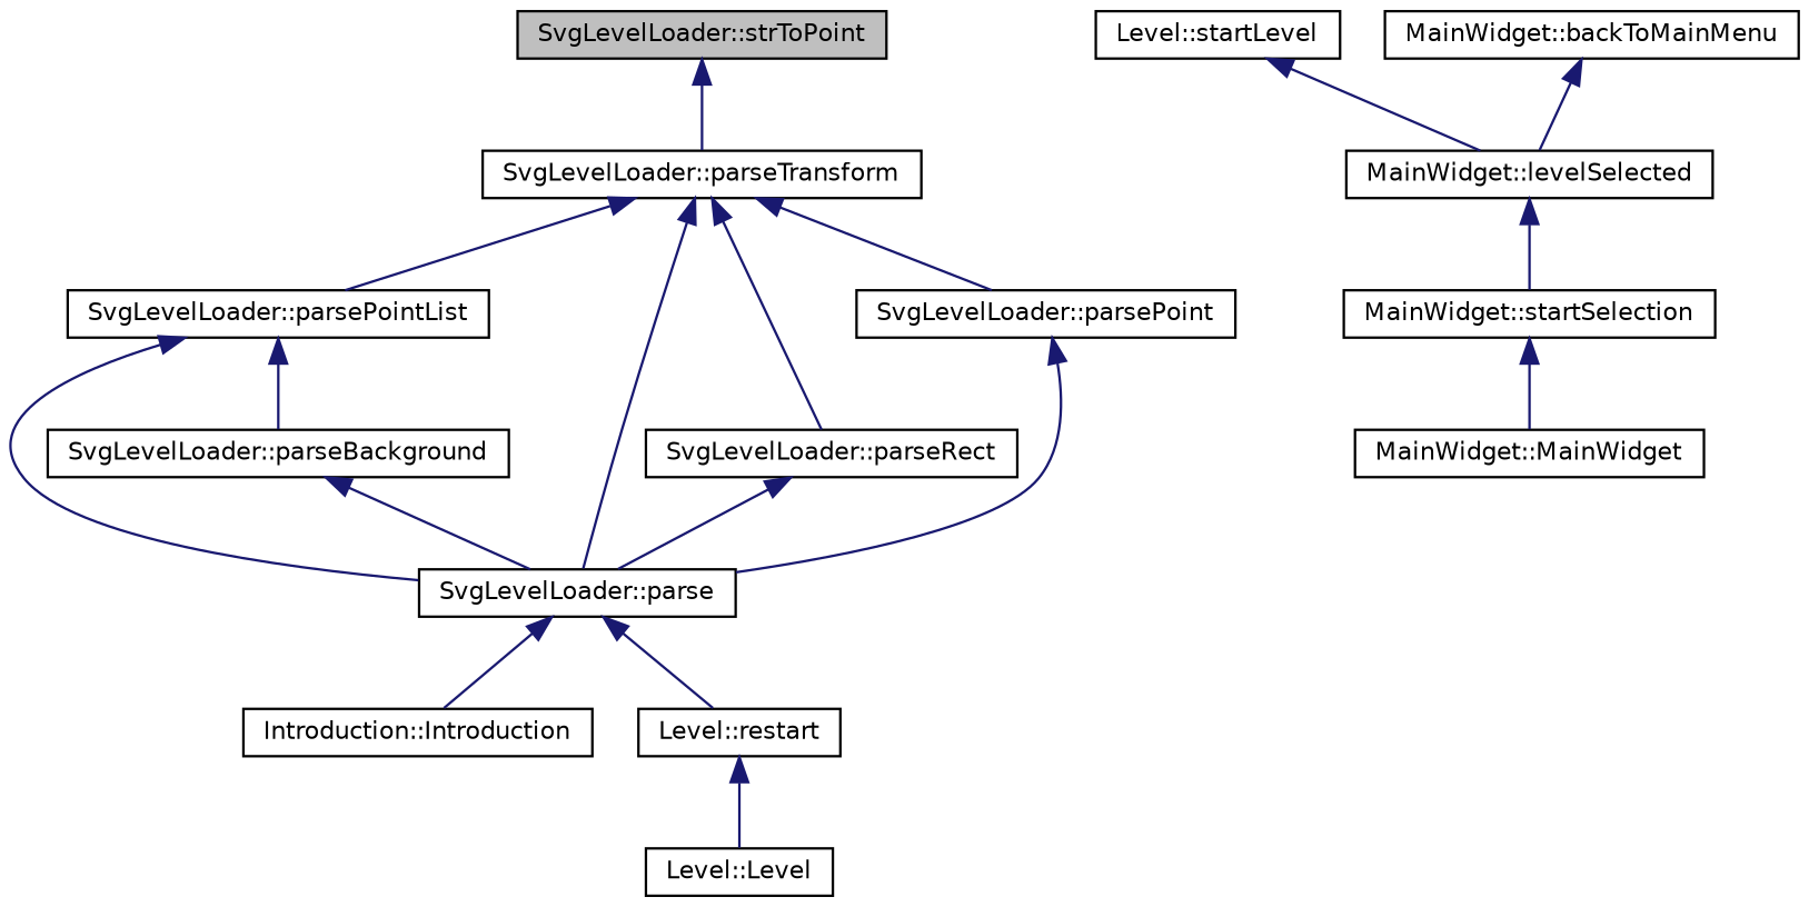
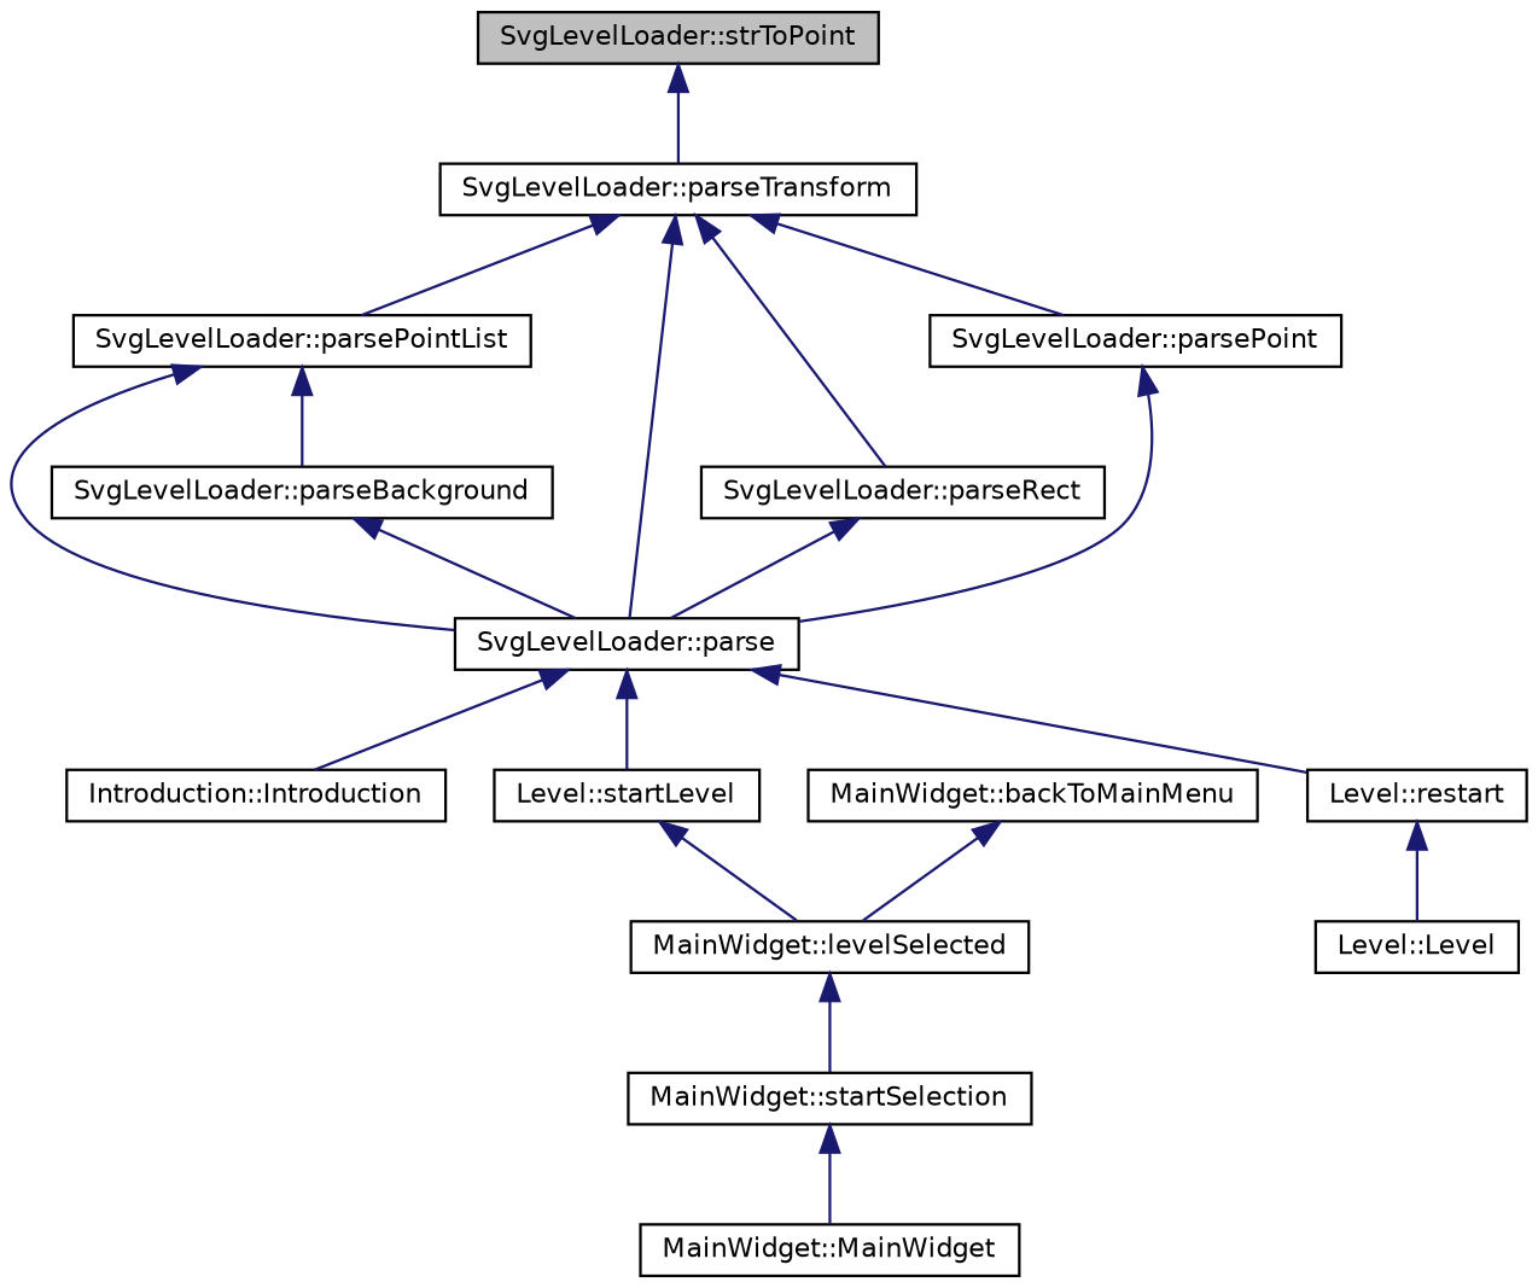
  digraph {
    rankdir=TB
    node [color=black fillcolor=white fontname=Helvetica fontsize=10 shape=record style=filled]
    edge [color=midnightblue dir=back fontname=Helvetica fontsize=10 labelfontname=Helvetica labelfontsize=10 style=solid]
    n1 [fillcolor=grey75 fontcolor=black height=0.2 label="SvgLevelLoader::strToPoint" width=0.4]
    n2 [height=0.2 label="SvgLevelLoader::parseTransform" width=0.4]
    n3 [height=0.2 label="SvgLevelLoader::parsePointList" width=0.4]
    n4 [height=0.2 label="SvgLevelLoader::parse" width=0.4]
    n5 [height=0.2 label="SvgLevelLoader::parseRect" width=0.4]
    n6 [height=0.2 label="SvgLevelLoader::parsePoint" width=0.4]
    n7 [height=0.2 label="SvgLevelLoader::parseBackground" width=0.4]
    n8 [height=0.2 label="Introduction::Introduction" width=0.4]
    n9 [height=0.2 label="Level::startLevel" width=0.4]
    n10 [height=0.2 label="Level::restart" width=0.4]
    n11 [height=0.2 label="MainWidget::levelSelected" width=0.4]
    n12 [height=0.2 label="Level::Level" width=0.4]
    n13 [height=0.2 label="MainWidget::startSelection" width=0.4]
    n14 [height=0.2 label="MainWidget::backToMainMenu" width=0.4]
    n15 [height=0.2 label="MainWidget::MainWidget" width=0.4]
    n1 -> n2
    n2 -> n3
    n2 -> n4
    n2 -> n5
    n2 -> n6
    n3 -> n4
    n3 -> n7
    n4 -> n8
+   n4 -> n9
    n4 -> n10
    n5 -> n4
    n6 -> n4
    n7 -> n4
    n9 -> n11
    n10 -> n12
    n11 -> n13
    n13 -> n15
    n14 -> n11
  }
